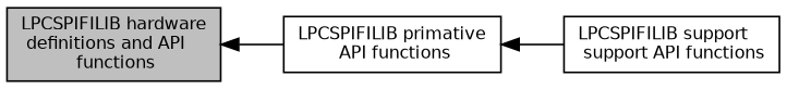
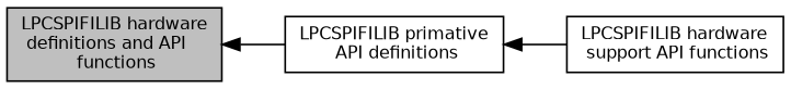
  digraph {
    rankdir=LR
    node [color=black fillcolor=white fontname=Helvetica fontsize=10 shape=record style=filled]
    edge [dir=back fontname=Helvetica fontsize=10 labelfontname=Helvetica labelfontsize=10 shape=plaintext style=solid]
-   n1 [height=0.2 label="LPCSPIFILIB primative\l API functions" width=0.4]
-   n2 [height=0.2 label="LPCSPIFILIB support\l support API functions" width=0.4]
+   n1 [height=0.2 label="LPCSPIFILIB primative\l API definitions" width=0.4]
+   n2 [height=0.2 label="LPCSPIFILIB hardware\l support API functions" width=0.4]
    n3 [fillcolor=grey75 fontcolor=black height=0.2 label="LPCSPIFILIB hardware\l definitions and API\l functions" width=0.4]
    n1 -> n2
    n3 -> n1
  }
